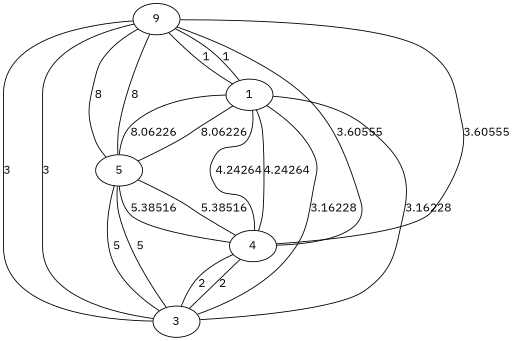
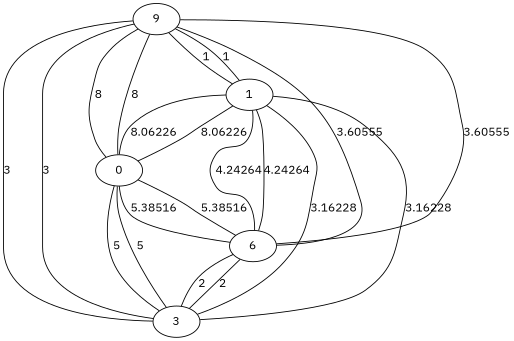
  graph {
    fontname="IBM Plex Sans"
    node [fontname="IBM Plex Sans"]
    edge [fontname="IBM Plex Sans"]
    n1 [label=9]
    1
    3
-   4
-   5
+   4 [label=6]
+   5 [label=0]
    n1 -- 1 [label=1]
    n1 -- 3 [label=3]
    n1 -- 4 [label=3.60555]
    n1 -- 5 [label=8]
    1 -- n1 [label=1]
    1 -- 3 [label=3.16228]
    1 -- 4 [label=4.24264]
    1 -- 5 [label=8.06226]
    3 -- n1 [label=3]
    3 -- 1 [label=3.16228]
    3 -- 4 [label=2]
    3 -- 5 [label=5]
    4 -- n1 [label=3.60555]
    4 -- 1 [label=4.24264]
    4 -- 3 [label=2]
    4 -- 5 [label=5.38516]
    5 -- n1 [label=8]
    5 -- 1 [label=8.06226]
    5 -- 3 [label=5]
    5 -- 4 [label=5.38516]
  }
